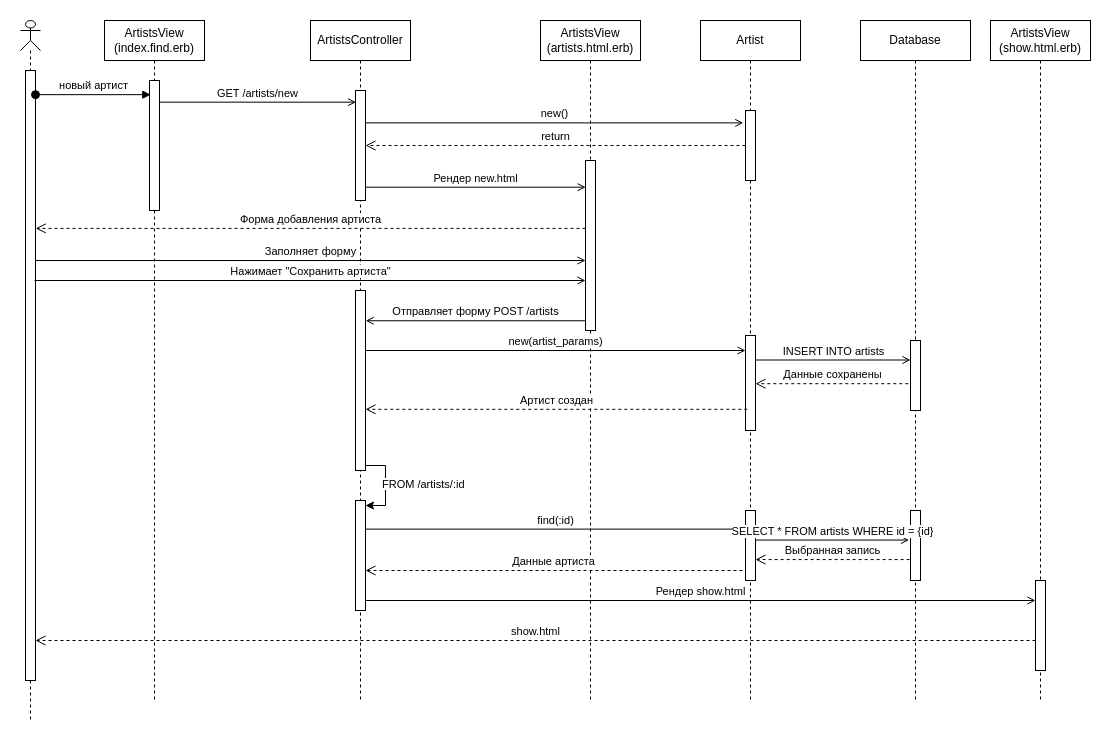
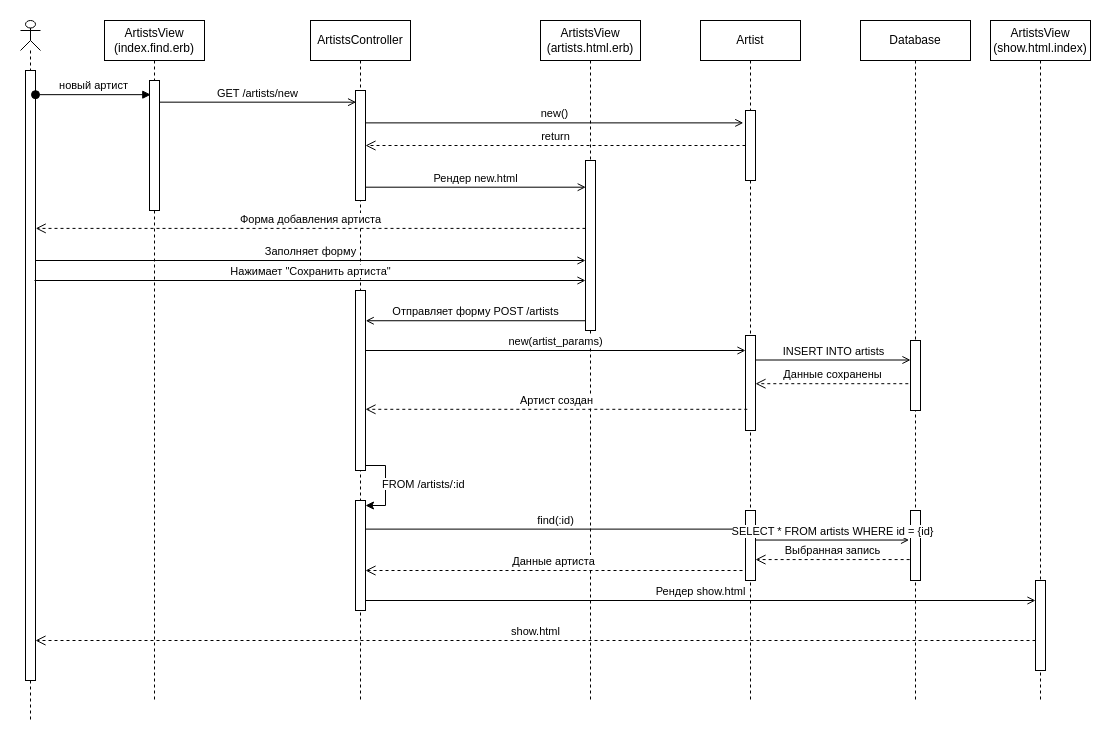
  <mxCell id="0" />
  <mxCell id="1" parent="0" />
  <mxCell id="2" value="" style="shape=umlLifeline;perimeter=lifelinePerimeter;whiteSpace=wrap;html=1;container=1;dropTarget=0;collapsible=0;recursiveResize=0;outlineConnect=0;portConstraint=eastwest;newEdgeStyle={&quot;curved&quot;:0,&quot;rounded&quot;:0};participant=umlActor;size=30;" parent="1" vertex="1"><mxGeometry x="20" y="20" width="20" height="700" as="geometry" /></mxCell>
  <mxCell id="3" value="" style="html=1;points=[[0,0,0,0,5],[0,1,0,0,-5],[1,0,0,0,5],[1,1,0,0,-5]];perimeter=orthogonalPerimeter;outlineConnect=0;targetShapes=umlLifeline;portConstraint=eastwest;newEdgeStyle={&quot;curved&quot;:0,&quot;rounded&quot;:0};" parent="2" vertex="1"><mxGeometry x="5" y="50" width="10" height="610" as="geometry" /></mxCell>
  <mxCell id="4" value="новый артист" style="html=1;verticalAlign=bottom;startArrow=oval;startFill=1;endArrow=block;startSize=8;curved=0;rounded=0;entryX=0.13;entryY=0.109;entryDx=0;entryDy=0;entryPerimeter=0;" parent="1" source="3" target="6" edge="1"><mxGeometry width="60" relative="1" as="geometry"><mxPoint x="40" y="100" as="sourcePoint" /><mxPoint x="154" y="100" as="targetPoint" /></mxGeometry></mxCell>
  <mxCell id="5" value="ArtistsView (index.find.erb)" style="shape=umlLifeline;perimeter=lifelinePerimeter;whiteSpace=wrap;html=1;container=1;dropTarget=0;collapsible=0;recursiveResize=0;outlineConnect=0;portConstraint=eastwest;newEdgeStyle={&quot;curved&quot;:0,&quot;rounded&quot;:0};" parent="1" vertex="1"><mxGeometry x="104" y="20" width="100" height="680" as="geometry" /></mxCell>
  <mxCell id="6" value="" style="html=1;points=[[0,0,0,0,5],[0,1,0,0,-5],[1,0,0,0,5],[1,1,0,0,-5]];perimeter=orthogonalPerimeter;outlineConnect=0;targetShapes=umlLifeline;portConstraint=eastwest;newEdgeStyle={&quot;curved&quot;:0,&quot;rounded&quot;:0};" parent="5" vertex="1"><mxGeometry x="45" y="60" width="10" height="130" as="geometry" /></mxCell>
  <mxCell id="7" value="GET /artists/new" style="html=1;verticalAlign=bottom;endArrow=open;curved=0;rounded=0;endFill=0;entryX=0.06;entryY=0.106;entryDx=0;entryDy=0;entryPerimeter=0;" parent="1" source="6" target="9" edge="1"><mxGeometry x="0.0" relative="1" as="geometry"><mxPoint x="159" y="100" as="sourcePoint" /><mxPoint x="413.43" y="105.44" as="targetPoint" /><mxPoint as="offset" /></mxGeometry></mxCell>
  <mxCell id="8" value="ArtistsController" style="shape=umlLifeline;perimeter=lifelinePerimeter;whiteSpace=wrap;html=1;container=1;dropTarget=0;collapsible=0;recursiveResize=0;outlineConnect=0;portConstraint=eastwest;newEdgeStyle={&quot;curved&quot;:0,&quot;rounded&quot;:0};" parent="1" vertex="1"><mxGeometry x="310" y="20" width="100" height="680" as="geometry" /></mxCell>
  <mxCell id="9" value="" style="html=1;points=[[0,0,0,0,5],[0,1,0,0,-5],[1,0,0,0,5],[1,1,0,0,-5]];perimeter=orthogonalPerimeter;outlineConnect=0;targetShapes=umlLifeline;portConstraint=eastwest;newEdgeStyle={&quot;curved&quot;:0,&quot;rounded&quot;:0};" parent="8" vertex="1"><mxGeometry x="45" y="70" width="10" height="110" as="geometry" /></mxCell>
  <mxCell id="10" value="" style="html=1;points=[[0,0,0,0,5],[0,1,0,0,-5],[1,0,0,0,5],[1,1,0,0,-5]];perimeter=orthogonalPerimeter;outlineConnect=0;targetShapes=umlLifeline;portConstraint=eastwest;newEdgeStyle={&quot;curved&quot;:0,&quot;rounded&quot;:0};" parent="8" vertex="1"><mxGeometry x="45" y="270" width="10" height="180" as="geometry" /></mxCell>
  <mxCell id="11" value="" style="html=1;points=[[0,0,0,0,5],[0,1,0,0,-5],[1,0,0,0,5],[1,1,0,0,-5]];perimeter=orthogonalPerimeter;outlineConnect=0;targetShapes=umlLifeline;portConstraint=eastwest;newEdgeStyle={&quot;curved&quot;:0,&quot;rounded&quot;:0};" parent="8" vertex="1"><mxGeometry x="45" y="480" width="10" height="110" as="geometry" /></mxCell>
  <mxCell id="12" style="edgeStyle=orthogonalEdgeStyle;rounded=0;orthogonalLoop=1;jettySize=auto;html=1;curved=0;exitX=1;exitY=1;exitDx=0;exitDy=-5;exitPerimeter=0;entryX=1;entryY=0;entryDx=0;entryDy=5;entryPerimeter=0;" parent="8" source="10" target="11" edge="1"><mxGeometry relative="1" as="geometry" /></mxCell>
  <mxCell id="13" value="Artist" style="shape=umlLifeline;perimeter=lifelinePerimeter;whiteSpace=wrap;html=1;container=1;dropTarget=0;collapsible=0;recursiveResize=0;outlineConnect=0;portConstraint=eastwest;newEdgeStyle={&quot;curved&quot;:0,&quot;rounded&quot;:0};" parent="1" vertex="1"><mxGeometry x="700" y="20" width="100" height="680" as="geometry" /></mxCell>
  <mxCell id="14" value="" style="html=1;points=[[0,0,0,0,5],[0,1,0,0,-5],[1,0,0,0,5],[1,1,0,0,-5]];perimeter=orthogonalPerimeter;outlineConnect=0;targetShapes=umlLifeline;portConstraint=eastwest;newEdgeStyle={&quot;curved&quot;:0,&quot;rounded&quot;:0};" parent="13" vertex="1"><mxGeometry x="45" y="90" width="10" height="70" as="geometry" /></mxCell>
  <mxCell id="15" value="" style="html=1;points=[[0,0,0,0,5],[0,1,0,0,-5],[1,0,0,0,5],[1,1,0,0,-5]];perimeter=orthogonalPerimeter;outlineConnect=0;targetShapes=umlLifeline;portConstraint=eastwest;newEdgeStyle={&quot;curved&quot;:0,&quot;rounded&quot;:0};" parent="13" vertex="1"><mxGeometry x="45" y="315" width="10" height="95" as="geometry" /></mxCell>
  <mxCell id="16" value="" style="html=1;points=[[0,0,0,0,5],[0,1,0,0,-5],[1,0,0,0,5],[1,1,0,0,-5]];perimeter=orthogonalPerimeter;outlineConnect=0;targetShapes=umlLifeline;portConstraint=eastwest;newEdgeStyle={&quot;curved&quot;:0,&quot;rounded&quot;:0};" parent="13" vertex="1"><mxGeometry x="45" y="490" width="10" height="70" as="geometry" /></mxCell>
- <mxCell id="17" value="ArtistsView (show.html.erb)" style="shape=umlLifeline;perimeter=lifelinePerimeter;whiteSpace=wrap;html=1;container=1;dropTarget=0;collapsible=0;recursiveResize=0;outlineConnect=0;portConstraint=eastwest;newEdgeStyle={&quot;curved&quot;:0,&quot;rounded&quot;:0};" parent="1" vertex="1"><mxGeometry x="990" y="20" width="100" height="680" as="geometry" /></mxCell>
+ <mxCell id="17" value="ArtistsView (show.html.index)" style="shape=umlLifeline;perimeter=lifelinePerimeter;whiteSpace=wrap;html=1;container=1;dropTarget=0;collapsible=0;recursiveResize=0;outlineConnect=0;portConstraint=eastwest;newEdgeStyle={&quot;curved&quot;:0,&quot;rounded&quot;:0};" parent="1" vertex="1"><mxGeometry x="990" y="20" width="100" height="680" as="geometry" /></mxCell>
  <mxCell id="18" value="new()" style="html=1;verticalAlign=bottom;endArrow=open;curved=0;rounded=0;endFill=0;entryX=-0.22;entryY=0.177;entryDx=0;entryDy=0;entryPerimeter=0;" parent="1" source="9" target="14" edge="1"><mxGeometry relative="1" as="geometry"><mxPoint x="370" y="120" as="sourcePoint" /><mxPoint x="590" y="120" as="targetPoint" /></mxGeometry></mxCell>
  <mxCell id="19" value="ArtistsView (artists.html.erb)" style="shape=umlLifeline;perimeter=lifelinePerimeter;whiteSpace=wrap;html=1;container=1;dropTarget=0;collapsible=0;recursiveResize=0;outlineConnect=0;portConstraint=eastwest;newEdgeStyle={&quot;curved&quot;:0,&quot;rounded&quot;:0};" parent="1" vertex="1"><mxGeometry x="540" y="20" width="100" height="680" as="geometry" /></mxCell>
  <mxCell id="20" value="" style="html=1;points=[[0,0,0,0,5],[0,1,0,0,-5],[1,0,0,0,5],[1,1,0,0,-5]];perimeter=orthogonalPerimeter;outlineConnect=0;targetShapes=umlLifeline;portConstraint=eastwest;newEdgeStyle={&quot;curved&quot;:0,&quot;rounded&quot;:0};" parent="19" vertex="1"><mxGeometry x="45" y="140" width="10" height="170" as="geometry" /></mxCell>
  <mxCell id="21" value="Database" style="shape=umlLifeline;perimeter=lifelinePerimeter;whiteSpace=wrap;html=1;container=1;dropTarget=0;collapsible=0;recursiveResize=0;outlineConnect=0;portConstraint=eastwest;newEdgeStyle={&quot;curved&quot;:0,&quot;rounded&quot;:0};" parent="1" vertex="1"><mxGeometry x="860" y="20" width="110" height="680" as="geometry" /></mxCell>
  <mxCell id="22" value="" style="html=1;points=[[0,0,0,0,5],[0,1,0,0,-5],[1,0,0,0,5],[1,1,0,0,-5]];perimeter=orthogonalPerimeter;outlineConnect=0;targetShapes=umlLifeline;portConstraint=eastwest;newEdgeStyle={&quot;curved&quot;:0,&quot;rounded&quot;:0};" parent="21" vertex="1"><mxGeometry x="50" y="320" width="10" height="70" as="geometry" /></mxCell>
  <mxCell id="23" value="show.html" style="html=1;verticalAlign=bottom;endArrow=open;dashed=1;endSize=8;curved=0;rounded=0;" parent="21" source="24" edge="1"><mxGeometry relative="1" as="geometry"><mxPoint x="168.59" y="630" as="sourcePoint" /><mxPoint x="-825" y="620.0" as="targetPoint" /><Array as="points"><mxPoint y="620" /></Array></mxGeometry></mxCell>
  <mxCell id="24" value="" style="html=1;points=[[0,0,0,0,5],[0,1,0,0,-5],[1,0,0,0,5],[1,1,0,0,-5]];perimeter=orthogonalPerimeter;outlineConnect=0;targetShapes=umlLifeline;portConstraint=eastwest;newEdgeStyle={&quot;curved&quot;:0,&quot;rounded&quot;:0};" parent="21" vertex="1"><mxGeometry x="175" y="560" width="10" height="90" as="geometry" /></mxCell>
  <mxCell id="25" value="Рендер show.html" style="html=1;verticalAlign=bottom;endArrow=open;curved=0;rounded=0;endFill=0;entryX=0;entryY=0.163;entryDx=0;entryDy=0;entryPerimeter=0;" parent="21" edge="1"><mxGeometry relative="1" as="geometry"><mxPoint x="-495" y="580" as="sourcePoint" /><mxPoint x="175" y="580" as="targetPoint" /></mxGeometry></mxCell>
  <mxCell id="26" value="" style="html=1;points=[[0,0,0,0,5],[0,1,0,0,-5],[1,0,0,0,5],[1,1,0,0,-5]];perimeter=orthogonalPerimeter;outlineConnect=0;targetShapes=umlLifeline;portConstraint=eastwest;newEdgeStyle={&quot;curved&quot;:0,&quot;rounded&quot;:0};" parent="21" vertex="1"><mxGeometry x="50" y="490" width="10" height="70" as="geometry" /></mxCell>
  <mxCell id="27" value="return" style="html=1;verticalAlign=bottom;endArrow=open;dashed=1;endSize=8;curved=0;rounded=0;" parent="1" source="14" target="9" edge="1"><mxGeometry relative="1" as="geometry"><mxPoint x="610" y="150" as="sourcePoint" /><mxPoint x="390" y="150" as="targetPoint" /></mxGeometry></mxCell>
  <mxCell id="28" value="Рендер new.html" style="html=1;verticalAlign=bottom;endArrow=open;curved=0;rounded=0;endFill=0;entryX=0.023;entryY=0.157;entryDx=0;entryDy=0;entryPerimeter=0;" parent="1" source="9" target="20" edge="1"><mxGeometry relative="1" as="geometry"><mxPoint x="370" y="180" as="sourcePoint" /><mxPoint x="580" y="180" as="targetPoint" /></mxGeometry></mxCell>
  <mxCell id="29" value="Форма добавления артиста" style="html=1;verticalAlign=bottom;endArrow=open;dashed=1;endSize=8;curved=0;rounded=0;entryX=0.761;entryY=0.297;entryDx=0;entryDy=0;entryPerimeter=0;" parent="1" source="20" target="2" edge="1"><mxGeometry relative="1" as="geometry"><mxPoint x="540" y="260" as="sourcePoint" /><mxPoint x="160" y="260" as="targetPoint" /></mxGeometry></mxCell>
  <mxCell id="30" value="Заполняет форму" style="html=1;verticalAlign=bottom;endArrow=open;curved=0;rounded=0;endFill=0;" parent="1" edge="1"><mxGeometry relative="1" as="geometry"><mxPoint x="35" y="260" as="sourcePoint" /><mxPoint x="585" y="260" as="targetPoint" /></mxGeometry></mxCell>
  <mxCell id="31" value="Нажимает &quot;Сохранить артиста&quot;" style="html=1;verticalAlign=bottom;endArrow=open;curved=0;rounded=0;endFill=0;exitX=0.9;exitY=0.415;exitDx=0;exitDy=0;exitPerimeter=0;" parent="1" edge="1"><mxGeometry relative="1" as="geometry"><mxPoint x="34" y="280" as="sourcePoint" /><mxPoint x="585" y="280" as="targetPoint" /></mxGeometry></mxCell>
  <mxCell id="32" value="Отправляет форму POST /artists" style="html=1;verticalAlign=bottom;endArrow=open;curved=0;rounded=0;endFill=0;entryX=1.023;entryY=0.168;entryDx=0;entryDy=0;entryPerimeter=0;" parent="1" source="20" target="10" edge="1"><mxGeometry relative="1" as="geometry"><mxPoint x="375" y="330" as="sourcePoint" /><mxPoint x="595" y="330" as="targetPoint" /></mxGeometry></mxCell>
  <mxCell id="33" value="new(artist_params)" style="html=1;verticalAlign=bottom;endArrow=open;curved=0;rounded=0;endFill=0;exitX=1.018;exitY=0.479;exitDx=0;exitDy=0;exitPerimeter=0;" parent="1" edge="1"><mxGeometry relative="1" as="geometry"><mxPoint x="365.18" y="350" as="sourcePoint" /><mxPoint x="745" y="350" as="targetPoint" /></mxGeometry></mxCell>
  <mxCell id="34" value="INSERT INTO artists" style="html=1;verticalAlign=bottom;endArrow=open;curved=0;rounded=0;endFill=0;" parent="1" target="22" edge="1"><mxGeometry relative="1" as="geometry"><mxPoint x="755" y="359.5" as="sourcePoint" /><mxPoint x="906" y="359.5" as="targetPoint" /></mxGeometry></mxCell>
  <mxCell id="35" value="Данные сохранены" style="html=1;verticalAlign=bottom;endArrow=open;dashed=1;endSize=8;curved=0;rounded=0;exitX=-0.22;exitY=0.617;exitDx=0;exitDy=0;exitPerimeter=0;" parent="1" source="22" target="15" edge="1"><mxGeometry relative="1" as="geometry"><mxPoint x="730" y="440" as="sourcePoint" /><mxPoint x="350" y="440" as="targetPoint" /></mxGeometry></mxCell>
  <mxCell id="36" value="Артист создан" style="html=1;verticalAlign=bottom;endArrow=open;dashed=1;endSize=8;curved=0;rounded=0;exitX=0.18;exitY=0.777;exitDx=0;exitDy=0;exitPerimeter=0;" parent="1" source="15" target="10" edge="1"><mxGeometry relative="1" as="geometry"><mxPoint x="618" y="393" as="sourcePoint" /><mxPoint x="470" y="393" as="targetPoint" /></mxGeometry></mxCell>
  <mxCell id="37" value="&lt;span style=&quot;color: rgb(0, 0, 0); font-family: Helvetica; font-size: 11px; font-style: normal; font-variant-ligatures: normal; font-variant-caps: normal; font-weight: 400; letter-spacing: normal; orphans: 2; text-align: center; text-indent: 0px; text-transform: none; widows: 2; word-spacing: 0px; -webkit-text-stroke-width: 0px; background-color: rgb(255, 255, 255); text-decoration-thickness: initial; text-decoration-style: initial; text-decoration-color: initial; float: none; display: inline !important;&quot;&gt;FROM /artists/:id&lt;/span&gt;" style="text;whiteSpace=wrap;html=1;" parent="1" vertex="1"><mxGeometry x="380" y="470" width="110" height="40" as="geometry" /></mxCell>
  <mxCell id="38" value="find(:id)" style="html=1;verticalAlign=bottom;endArrow=open;curved=0;rounded=0;endFill=0;entryX=-0.002;entryY=0.266;entryDx=0;entryDy=0;entryPerimeter=0;" parent="1" source="11" target="16" edge="1"><mxGeometry relative="1" as="geometry"><mxPoint x="380" y="529" as="sourcePoint" /><mxPoint x="740" y="529" as="targetPoint" /></mxGeometry></mxCell>
  <mxCell id="39" value="Данные артиста" style="html=1;verticalAlign=bottom;endArrow=open;dashed=1;endSize=8;curved=0;rounded=0;exitX=0.18;exitY=0.777;exitDx=0;exitDy=0;exitPerimeter=0;" parent="1" edge="1"><mxGeometry relative="1" as="geometry"><mxPoint x="742" y="570" as="sourcePoint" /><mxPoint x="365" y="570" as="targetPoint" /></mxGeometry></mxCell>
  <mxCell id="40" value="SELECT * FROM artists WHERE id = {id}" style="html=1;verticalAlign=bottom;endArrow=open;curved=0;rounded=0;endFill=0;entryX=-0.143;entryY=0.422;entryDx=0;entryDy=0;entryPerimeter=0;" parent="1" source="16" target="26" edge="1"><mxGeometry relative="1" as="geometry"><mxPoint x="500" y="480" as="sourcePoint" /><mxPoint x="880" y="480" as="targetPoint" /></mxGeometry></mxCell>
  <mxCell id="41" value="Выбранная запись" style="html=1;verticalAlign=bottom;endArrow=open;dashed=1;endSize=8;curved=0;rounded=0;exitX=-0.086;exitY=0.701;exitDx=0;exitDy=0;exitPerimeter=0;" parent="1" source="26" target="16" edge="1"><mxGeometry relative="1" as="geometry"><mxPoint x="910" y="480" as="sourcePoint" /><mxPoint x="530" y="480" as="targetPoint" /></mxGeometry></mxCell>
